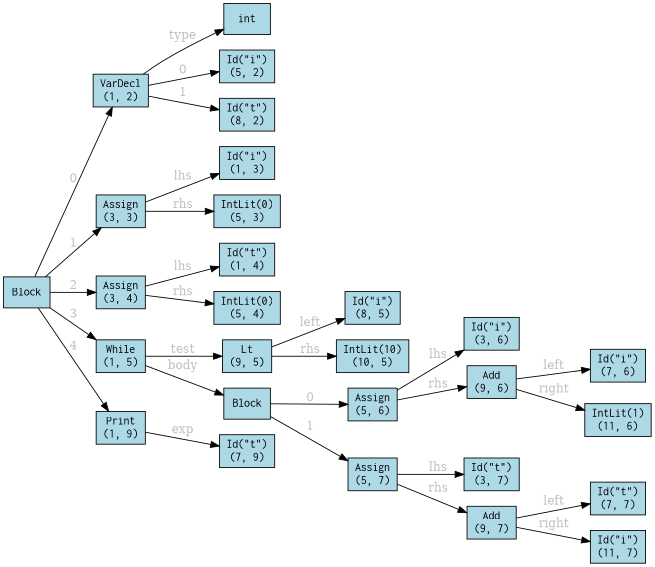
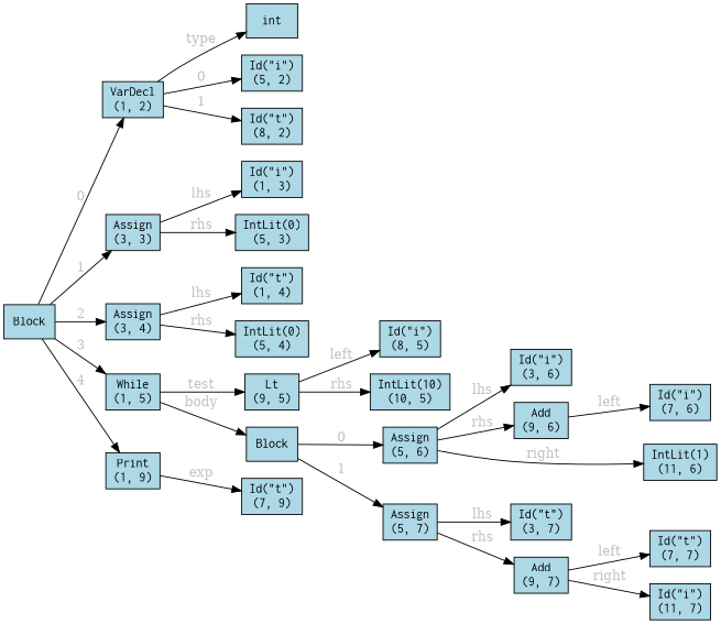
  digraph {
    rankdir=LR
    node [fillcolor=lightblue fontname=Courier shape=box style=filled]
    edge [fontcolor=gray]
    n1 [label=Block]
    n2 [label="VarDecl\n(1, 2)"]
    n3 [label="Assign\n(3, 3)"]
    n4 [label="Assign\n(3, 4)"]
    n5 [label="While\n(1, 5)"]
    n6 [label="Print\n(1, 9)"]
    n7 [label=int]
    n8 [label="Id(\"i\")\n(5, 2)"]
    n9 [label="Id(\"t\")\n(8, 2)"]
    n10 [label="Id(\"i\")\n(1, 3)"]
    n11 [label="IntLit(0)\n(5, 3)"]
    n12 [label="Id(\"t\")\n(1, 4)"]
    n13 [label="IntLit(0)\n(5, 4)"]
    n14 [label="Lt\n(9, 5)"]
    n15 [label=Block]
    n16 [label="Id(\"t\")\n(7, 9)"]
    n17 [label="Id(\"i\")\n(8, 5)"]
    n18 [label="IntLit(10)\n(10, 5)"]
    n19 [label="Assign\n(5, 6)"]
    n20 [label="Assign\n(5, 7)"]
    n21 [label="Id(\"i\")\n(3, 6)"]
    n22 [label="Add\n(9, 6)"]
    n23 [label="Id(\"t\")\n(3, 7)"]
    n24 [label="Add\n(9, 7)"]
    n25 [label="Id(\"i\")\n(7, 6)"]
    n26 [label="IntLit(1)\n(11, 6)"]
    n27 [label="Id(\"t\")\n(7, 7)"]
    n28 [label="Id(\"i\")\n(11, 7)"]
    n1 -> n2 [label=" 0"]
    n1 -> n3 [label=" 1"]
    n1 -> n4 [label=" 2"]
    n1 -> n5 [label=" 3"]
    n1 -> n6 [label=" 4"]
    n2 -> n7 [label=" type"]
    n2 -> n8 [label=" 0"]
    n2 -> n9 [label=" 1"]
    n3 -> n10 [label=" lhs"]
    n3 -> n11 [label=" rhs"]
    n4 -> n12 [label=" lhs"]
    n4 -> n13 [label=" rhs"]
    n5 -> n14 [label=" test"]
    n5 -> n15 [label=" body"]
    n6 -> n16 [label=" exp"]
    n14 -> n17 [label=" left"]
    n14 -> n18 [label=" rhs"]
    n15 -> n19 [label=" 0"]
    n15 -> n20 [label=" 1"]
    n19 -> n21 [label=" lhs"]
    n19 -> n22 [label=" rhs"]
    n20 -> n23 [label=" lhs"]
    n20 -> n24 [label=" rhs"]
    n22 -> n25 [label=" left"]
-   n22 -> n26 [label=" right"]
+   n19 -> n26 [label=" right"]
    n24 -> n27 [label=" left"]
    n24 -> n28 [label=" right"]
  }
